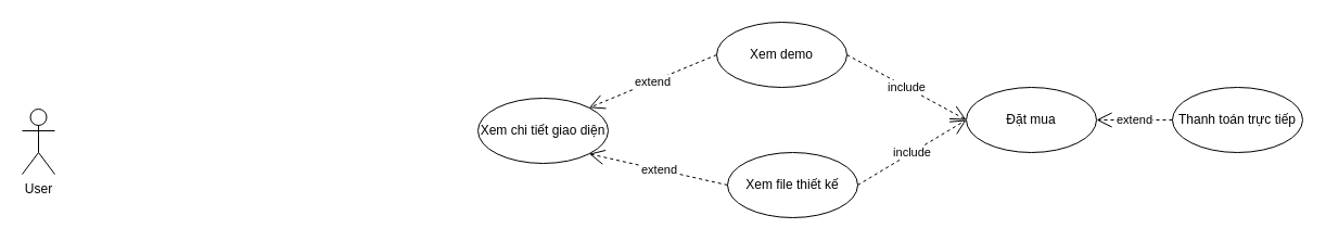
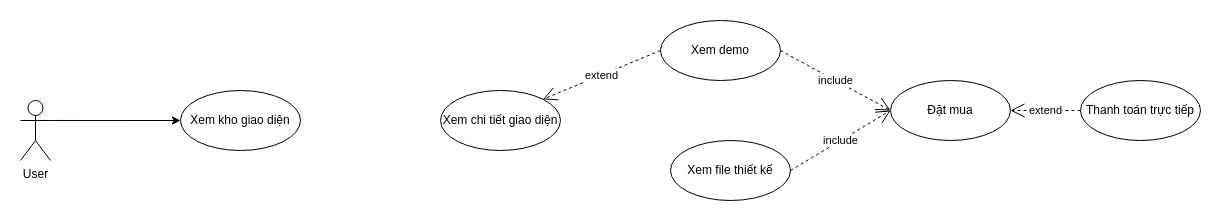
  <mxCell id="0" />
  <mxCell id="1" parent="0" />
  <mxCell id="2" value="User" style="shape=umlActor;verticalLabelPosition=bottom;verticalAlign=top;html=1;outlineConnect=0;" vertex="1" parent="1"><mxGeometry x="20" y="100" width="30" height="60" as="geometry" /></mxCell>
+ <mxCell id="3" value="Xem kho giao diện" style="ellipse;whiteSpace=wrap;html=1;" vertex="1" parent="1"><mxGeometry x="180" y="90" width="120" height="60" as="geometry" /></mxCell>
  <mxCell id="4" value="Xem chi tiết giao diện" style="ellipse;whiteSpace=wrap;html=1;" vertex="1" parent="1"><mxGeometry x="440" y="90" width="120" height="60" as="geometry" /></mxCell>
  <mxCell id="5" value="Xem demo" style="ellipse;whiteSpace=wrap;html=1;" vertex="1" parent="1"><mxGeometry x="660" y="20" width="120" height="60" as="geometry" /></mxCell>
  <mxCell id="6" value="Đặt mua" style="ellipse;whiteSpace=wrap;html=1;" vertex="1" parent="1"><mxGeometry x="890" y="80" width="120" height="60" as="geometry" /></mxCell>
  <mxCell id="7" value="Thanh toán trực tiếp" style="ellipse;whiteSpace=wrap;html=1;" vertex="1" parent="1"><mxGeometry x="1080" y="80" width="120" height="60" as="geometry" /></mxCell>
  <mxCell id="8" value="extend" style="endArrow=open;endSize=12;dashed=1;html=1;exitX=0;exitY=0.5;exitDx=0;exitDy=0;entryX=1;entryY=0;entryDx=0;entryDy=0;" edge="1" parent="1" source="5" target="4"><mxGeometry width="160" relative="1" as="geometry"><mxPoint x="450" y="130" as="sourcePoint" /><mxPoint x="310" y="130" as="targetPoint" /></mxGeometry></mxCell>
  <mxCell id="9" value="extend" style="endArrow=open;endSize=12;dashed=1;html=1;exitX=0;exitY=0.5;exitDx=0;exitDy=0;entryX=1;entryY=0.5;entryDx=0;entryDy=0;" edge="1" parent="1" source="7" target="6"><mxGeometry width="160" relative="1" as="geometry"><mxPoint x="680" y="190" as="sourcePoint" /><mxPoint x="552.426" y="151.213" as="targetPoint" /></mxGeometry></mxCell>
+ <mxCell id="10" value="" style="endArrow=classic;html=1;exitX=1;exitY=0.333;exitDx=0;exitDy=0;exitPerimeter=0;entryX=0;entryY=0.5;entryDx=0;entryDy=0;" edge="1" parent="1" source="2" target="3"><mxGeometry width="50" height="50" relative="1" as="geometry"><mxPoint x="500" y="160" as="sourcePoint" /><mxPoint x="550" y="110" as="targetPoint" /></mxGeometry></mxCell>
  <mxCell id="11" value="Xem file thiết kế" style="ellipse;whiteSpace=wrap;html=1;" vertex="1" parent="1"><mxGeometry x="670" y="140" width="120" height="60" as="geometry" /></mxCell>
- <mxCell id="12" value="extend" style="endArrow=open;endSize=12;dashed=1;html=1;exitX=0;exitY=0.5;exitDx=0;exitDy=0;entryX=1;entryY=1;entryDx=0;entryDy=0;" edge="1" parent="1" source="11" target="4"><mxGeometry width="160" relative="1" as="geometry"><mxPoint x="670" y="60" as="sourcePoint" /><mxPoint x="552.426" y="108.787" as="targetPoint" /></mxGeometry></mxCell>
  <mxCell id="13" value="include" style="endArrow=open;endSize=12;dashed=1;html=1;exitX=1;exitY=0.5;exitDx=0;exitDy=0;entryX=0;entryY=0.5;entryDx=0;entryDy=0;" edge="1" parent="1" source="5" target="6"><mxGeometry width="160" relative="1" as="geometry"><mxPoint x="670" y="60" as="sourcePoint" /><mxPoint x="552.426" y="108.787" as="targetPoint" /><Array as="points" /></mxGeometry></mxCell>
  <mxCell id="14" value="include" style="endArrow=open;endSize=12;dashed=1;html=1;exitX=1;exitY=0.5;exitDx=0;exitDy=0;entryX=0;entryY=0.5;entryDx=0;entryDy=0;" edge="1" parent="1" source="11" target="6"><mxGeometry width="160" relative="1" as="geometry"><mxPoint x="790" y="60" as="sourcePoint" /><mxPoint x="900" y="120" as="targetPoint" /><Array as="points" /></mxGeometry></mxCell>
